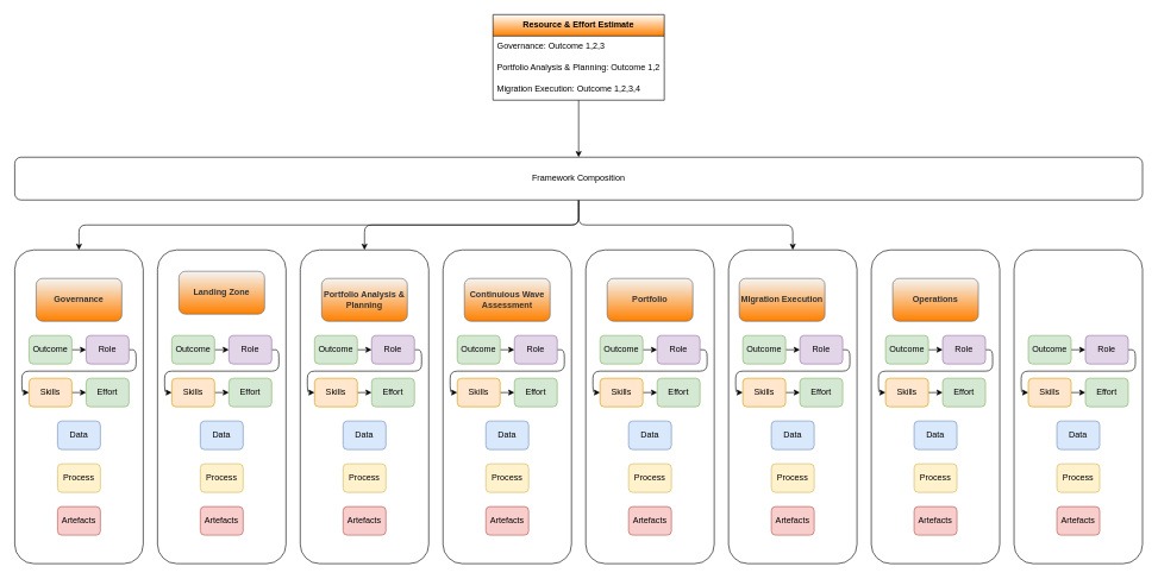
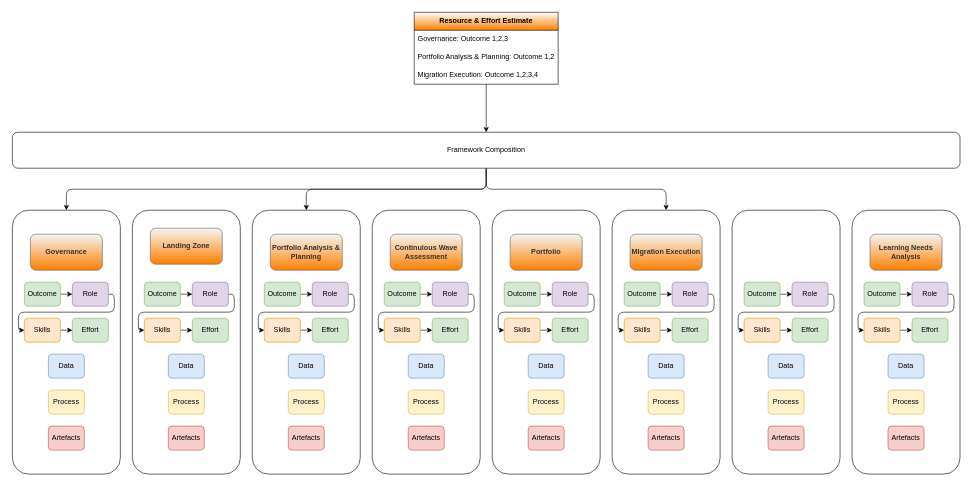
  <mxCell id="0" />
  <mxCell id="1" parent="0" />
  <mxCell id="2" value="" style="rounded=1;whiteSpace=wrap;html=1;gradientColor=none;" vertex="1" parent="1"><mxGeometry x="1420" y="350" width="180" height="440" as="geometry" /></mxCell>
  <mxCell id="3" value="" style="rounded=1;whiteSpace=wrap;html=1;gradientColor=none;" vertex="1" parent="1"><mxGeometry x="1220" y="350" width="180" height="440" as="geometry" /></mxCell>
  <mxCell id="4" value="" style="rounded=1;whiteSpace=wrap;html=1;gradientColor=none;" vertex="1" parent="1"><mxGeometry x="620" y="350" width="180" height="440" as="geometry" /></mxCell>
  <mxCell id="5" value="" style="rounded=1;whiteSpace=wrap;html=1;gradientColor=none;" vertex="1" parent="1"><mxGeometry x="820" y="350" width="180" height="440" as="geometry" /></mxCell>
  <mxCell id="6" value="" style="rounded=1;whiteSpace=wrap;html=1;gradientColor=none;" vertex="1" parent="1"><mxGeometry x="1020" y="350" width="180" height="440" as="geometry" /></mxCell>
  <mxCell id="7" value="" style="rounded=1;whiteSpace=wrap;html=1;gradientColor=none;" vertex="1" parent="1"><mxGeometry x="420" y="350" width="180" height="440" as="geometry" /></mxCell>
  <mxCell id="8" value="" style="rounded=1;whiteSpace=wrap;html=1;gradientColor=none;" vertex="1" parent="1"><mxGeometry x="220" y="350" width="180" height="440" as="geometry" /></mxCell>
  <mxCell id="9" value="" style="rounded=1;whiteSpace=wrap;html=1;gradientColor=none;" vertex="1" parent="1"><mxGeometry x="20" y="350" width="180" height="440" as="geometry" /></mxCell>
- <mxCell id="10" value="Operations" style="rounded=1;whiteSpace=wrap;html=1;fontStyle=1;fillColor=#f5f5f5;fontColor=#333333;strokeColor=#666666;gradientColor=#FF8000;" vertex="1" parent="1"><mxGeometry x="1250" y="390" width="120" height="60" as="geometry" /></mxCell>
  <mxCell id="11" value="Portfolio" style="rounded=1;whiteSpace=wrap;html=1;fontStyle=1;fillColor=#f5f5f5;fontColor=#333333;strokeColor=#666666;gradientColor=#FF8000;" vertex="1" parent="1"><mxGeometry x="850" y="390" width="120" height="60" as="geometry" /></mxCell>
  <mxCell id="12" value="Portfolio Analysis &amp;amp; Planning" style="rounded=1;whiteSpace=wrap;html=1;fontStyle=1;fillColor=#f5f5f5;fontColor=#333333;strokeColor=#666666;gradientColor=#FF8000;" vertex="1" parent="1"><mxGeometry x="450" y="390" width="120" height="60" as="geometry" /></mxCell>
- <mxCell id="13" value="MIgration Execution" style="rounded=1;whiteSpace=wrap;html=1;fontStyle=1;fillColor=#f5f5f5;fontColor=#333333;strokeColor=#666666;gradientColor=#FF8000;" vertex="1" parent="1"><mxGeometry x="1035" y="390" width="120" height="60" as="geometry" /></mxCell>
+ <mxCell id="13" value="MIgration Execution" style="rounded=1;whiteSpace=wrap;html=1;fontStyle=1;fillColor=#f5f5f5;fontColor=#333333;strokeColor=#666666;gradientColor=#FF8000;" vertex="1" parent="1"><mxGeometry x="1050" y="390" width="120" height="60" as="geometry" /></mxCell>
  <mxCell id="14" value="Landing Zone" style="rounded=1;whiteSpace=wrap;html=1;fontStyle=1;fillColor=#f5f5f5;fontColor=#333333;strokeColor=#666666;gradientColor=#FF8000;" vertex="1" parent="1"><mxGeometry x="250" y="380" width="120" height="60" as="geometry" /></mxCell>
  <mxCell id="15" value="Governance" style="rounded=1;whiteSpace=wrap;html=1;fontStyle=1;fillColor=#f5f5f5;fontColor=#333333;strokeColor=#666666;gradientColor=#FF8000;" vertex="1" parent="1"><mxGeometry x="50" y="390" width="120" height="60" as="geometry" /></mxCell>
+ <mxCell id="16" value="Learning Needs Analysis" style="rounded=1;whiteSpace=wrap;html=1;fontStyle=1;fillColor=#f5f5f5;fontColor=#333333;strokeColor=#666666;gradientColor=#FF8000;" vertex="1" parent="1"><mxGeometry x="1450" y="390" width="120" height="60" as="geometry" /></mxCell>
  <mxCell id="17" value="Continuious Wave Assessment" style="rounded=1;whiteSpace=wrap;html=1;fontStyle=1;fillColor=#f5f5f5;fontColor=#333333;strokeColor=#666666;gradientColor=#FF8000;" vertex="1" parent="1"><mxGeometry x="650" y="390" width="120" height="60" as="geometry" /></mxCell>
  <mxCell id="18" style="edgeStyle=none;html=1;entryX=0;entryY=0.5;entryDx=0;entryDy=0;" edge="1" parent="1" source="19" target="21"><mxGeometry relative="1" as="geometry" /></mxCell>
  <mxCell id="19" value="Outcome" style="rounded=1;whiteSpace=wrap;html=1;fillColor=#d5e8d4;strokeColor=#82b366;" vertex="1" parent="1"><mxGeometry x="40" y="470" width="60" height="40" as="geometry" /></mxCell>
  <mxCell id="20" style="edgeStyle=orthogonalEdgeStyle;html=1;entryX=0;entryY=0.5;entryDx=0;entryDy=0;" edge="1" parent="1" source="21" target="23"><mxGeometry relative="1" as="geometry"><Array as="points"><mxPoint x="190" y="490" /><mxPoint x="190" y="520" /><mxPoint x="30" y="520" /><mxPoint x="30" y="550" /></Array></mxGeometry></mxCell>
  <mxCell id="21" value="Role" style="rounded=1;whiteSpace=wrap;html=1;fillColor=#e1d5e7;strokeColor=#9673a6;" vertex="1" parent="1"><mxGeometry x="120" y="470" width="60" height="40" as="geometry" /></mxCell>
  <mxCell id="22" style="edgeStyle=orthogonalEdgeStyle;html=1;" edge="1" parent="1" source="23" target="27"><mxGeometry relative="1" as="geometry" /></mxCell>
  <mxCell id="23" value="Skills" style="rounded=1;whiteSpace=wrap;html=1;fillColor=#ffe6cc;strokeColor=#d79b00;" vertex="1" parent="1"><mxGeometry x="40" y="530" width="60" height="40" as="geometry" /></mxCell>
  <mxCell id="24" value="Data" style="rounded=1;whiteSpace=wrap;html=1;fillColor=#dae8fc;strokeColor=#6c8ebf;" vertex="1" parent="1"><mxGeometry x="80" y="590" width="60" height="40" as="geometry" /></mxCell>
  <mxCell id="25" value="Process" style="rounded=1;whiteSpace=wrap;html=1;fillColor=#fff2cc;strokeColor=#d6b656;" vertex="1" parent="1"><mxGeometry x="80" y="650" width="60" height="40" as="geometry" /></mxCell>
  <mxCell id="26" value="Artefacts" style="rounded=1;whiteSpace=wrap;html=1;fillColor=#f8cecc;strokeColor=#b85450;" vertex="1" parent="1"><mxGeometry x="80" y="710" width="60" height="40" as="geometry" /></mxCell>
  <mxCell id="27" value="Effort" style="rounded=1;whiteSpace=wrap;html=1;fillColor=#d5e8d4;strokeColor=#82b366;" vertex="1" parent="1"><mxGeometry x="120" y="530" width="60" height="40" as="geometry" /></mxCell>
  <mxCell id="28" style="edgeStyle=none;html=1;entryX=0;entryY=0.5;entryDx=0;entryDy=0;" edge="1" source="29" target="31" parent="1"><mxGeometry relative="1" as="geometry" /></mxCell>
  <mxCell id="29" value="Outcome" style="rounded=1;whiteSpace=wrap;html=1;fillColor=#d5e8d4;strokeColor=#82b366;" vertex="1" parent="1"><mxGeometry x="240" y="470" width="60" height="40" as="geometry" /></mxCell>
  <mxCell id="30" style="edgeStyle=orthogonalEdgeStyle;html=1;entryX=0;entryY=0.5;entryDx=0;entryDy=0;" edge="1" source="31" target="33" parent="1"><mxGeometry relative="1" as="geometry"><Array as="points"><mxPoint x="390" y="490" /><mxPoint x="390" y="520" /><mxPoint x="230" y="520" /><mxPoint x="230" y="550" /></Array></mxGeometry></mxCell>
  <mxCell id="31" value="Role" style="rounded=1;whiteSpace=wrap;html=1;fillColor=#e1d5e7;strokeColor=#9673a6;" vertex="1" parent="1"><mxGeometry x="320" y="470" width="60" height="40" as="geometry" /></mxCell>
  <mxCell id="32" style="edgeStyle=orthogonalEdgeStyle;html=1;" edge="1" source="33" target="37" parent="1"><mxGeometry relative="1" as="geometry" /></mxCell>
  <mxCell id="33" value="Skills" style="rounded=1;whiteSpace=wrap;html=1;fillColor=#ffe6cc;strokeColor=#d79b00;" vertex="1" parent="1"><mxGeometry x="240" y="530" width="60" height="40" as="geometry" /></mxCell>
  <mxCell id="34" value="Data" style="rounded=1;whiteSpace=wrap;html=1;fillColor=#dae8fc;strokeColor=#6c8ebf;" vertex="1" parent="1"><mxGeometry x="280" y="590" width="60" height="40" as="geometry" /></mxCell>
  <mxCell id="35" value="Process" style="rounded=1;whiteSpace=wrap;html=1;fillColor=#fff2cc;strokeColor=#d6b656;" vertex="1" parent="1"><mxGeometry x="280" y="650" width="60" height="40" as="geometry" /></mxCell>
  <mxCell id="36" value="Artefacts" style="rounded=1;whiteSpace=wrap;html=1;fillColor=#f8cecc;strokeColor=#b85450;" vertex="1" parent="1"><mxGeometry x="280" y="710" width="60" height="40" as="geometry" /></mxCell>
  <mxCell id="37" value="Effort" style="rounded=1;whiteSpace=wrap;html=1;fillColor=#d5e8d4;strokeColor=#82b366;" vertex="1" parent="1"><mxGeometry x="320" y="530" width="60" height="40" as="geometry" /></mxCell>
  <mxCell id="38" style="edgeStyle=none;html=1;entryX=0;entryY=0.5;entryDx=0;entryDy=0;" edge="1" source="39" target="41" parent="1"><mxGeometry relative="1" as="geometry" /></mxCell>
  <mxCell id="39" value="Outcome" style="rounded=1;whiteSpace=wrap;html=1;fillColor=#d5e8d4;strokeColor=#82b366;" vertex="1" parent="1"><mxGeometry x="440" y="470" width="60" height="40" as="geometry" /></mxCell>
  <mxCell id="40" style="edgeStyle=orthogonalEdgeStyle;html=1;entryX=0;entryY=0.5;entryDx=0;entryDy=0;" edge="1" source="41" target="43" parent="1"><mxGeometry relative="1" as="geometry"><Array as="points"><mxPoint x="590" y="490" /><mxPoint x="590" y="520" /><mxPoint x="430" y="520" /><mxPoint x="430" y="550" /></Array></mxGeometry></mxCell>
  <mxCell id="41" value="Role" style="rounded=1;whiteSpace=wrap;html=1;fillColor=#e1d5e7;strokeColor=#9673a6;" vertex="1" parent="1"><mxGeometry x="520" y="470" width="60" height="40" as="geometry" /></mxCell>
  <mxCell id="42" style="edgeStyle=orthogonalEdgeStyle;html=1;" edge="1" source="43" target="47" parent="1"><mxGeometry relative="1" as="geometry" /></mxCell>
  <mxCell id="43" value="Skills" style="rounded=1;whiteSpace=wrap;html=1;fillColor=#ffe6cc;strokeColor=#d79b00;" vertex="1" parent="1"><mxGeometry x="440" y="530" width="60" height="40" as="geometry" /></mxCell>
  <mxCell id="44" value="Data" style="rounded=1;whiteSpace=wrap;html=1;fillColor=#dae8fc;strokeColor=#6c8ebf;" vertex="1" parent="1"><mxGeometry x="480" y="590" width="60" height="40" as="geometry" /></mxCell>
  <mxCell id="45" value="Process" style="rounded=1;whiteSpace=wrap;html=1;fillColor=#fff2cc;strokeColor=#d6b656;" vertex="1" parent="1"><mxGeometry x="480" y="650" width="60" height="40" as="geometry" /></mxCell>
  <mxCell id="46" value="Artefacts" style="rounded=1;whiteSpace=wrap;html=1;fillColor=#f8cecc;strokeColor=#b85450;" vertex="1" parent="1"><mxGeometry x="480" y="710" width="60" height="40" as="geometry" /></mxCell>
  <mxCell id="47" value="Effort" style="rounded=1;whiteSpace=wrap;html=1;fillColor=#d5e8d4;strokeColor=#82b366;" vertex="1" parent="1"><mxGeometry x="520" y="530" width="60" height="40" as="geometry" /></mxCell>
  <mxCell id="48" style="edgeStyle=none;html=1;entryX=0;entryY=0.5;entryDx=0;entryDy=0;" edge="1" source="49" target="51" parent="1"><mxGeometry relative="1" as="geometry" /></mxCell>
  <mxCell id="49" value="Outcome" style="rounded=1;whiteSpace=wrap;html=1;fillColor=#d5e8d4;strokeColor=#82b366;" vertex="1" parent="1"><mxGeometry x="640" y="470" width="60" height="40" as="geometry" /></mxCell>
  <mxCell id="50" style="edgeStyle=orthogonalEdgeStyle;html=1;entryX=0;entryY=0.5;entryDx=0;entryDy=0;" edge="1" source="51" target="53" parent="1"><mxGeometry relative="1" as="geometry"><Array as="points"><mxPoint x="790" y="490" /><mxPoint x="790" y="520" /><mxPoint x="630" y="520" /><mxPoint x="630" y="550" /></Array></mxGeometry></mxCell>
  <mxCell id="51" value="Role" style="rounded=1;whiteSpace=wrap;html=1;fillColor=#e1d5e7;strokeColor=#9673a6;" vertex="1" parent="1"><mxGeometry x="720" y="470" width="60" height="40" as="geometry" /></mxCell>
  <mxCell id="52" style="edgeStyle=orthogonalEdgeStyle;html=1;" edge="1" source="53" target="57" parent="1"><mxGeometry relative="1" as="geometry" /></mxCell>
  <mxCell id="53" value="Skills" style="rounded=1;whiteSpace=wrap;html=1;fillColor=#ffe6cc;strokeColor=#d79b00;" vertex="1" parent="1"><mxGeometry x="640" y="530" width="60" height="40" as="geometry" /></mxCell>
  <mxCell id="54" value="Data" style="rounded=1;whiteSpace=wrap;html=1;fillColor=#dae8fc;strokeColor=#6c8ebf;" vertex="1" parent="1"><mxGeometry x="680" y="590" width="60" height="40" as="geometry" /></mxCell>
  <mxCell id="55" value="Process" style="rounded=1;whiteSpace=wrap;html=1;fillColor=#fff2cc;strokeColor=#d6b656;" vertex="1" parent="1"><mxGeometry x="680" y="650" width="60" height="40" as="geometry" /></mxCell>
  <mxCell id="56" value="Artefacts" style="rounded=1;whiteSpace=wrap;html=1;fillColor=#f8cecc;strokeColor=#b85450;" vertex="1" parent="1"><mxGeometry x="680" y="710" width="60" height="40" as="geometry" /></mxCell>
  <mxCell id="57" value="Effort" style="rounded=1;whiteSpace=wrap;html=1;fillColor=#d5e8d4;strokeColor=#82b366;" vertex="1" parent="1"><mxGeometry x="720" y="530" width="60" height="40" as="geometry" /></mxCell>
  <mxCell id="58" style="edgeStyle=none;html=1;entryX=0;entryY=0.5;entryDx=0;entryDy=0;" edge="1" source="59" target="61" parent="1"><mxGeometry relative="1" as="geometry" /></mxCell>
  <mxCell id="59" value="Outcome" style="rounded=1;whiteSpace=wrap;html=1;fillColor=#d5e8d4;strokeColor=#82b366;" vertex="1" parent="1"><mxGeometry x="840" y="470" width="60" height="40" as="geometry" /></mxCell>
  <mxCell id="60" style="edgeStyle=orthogonalEdgeStyle;html=1;entryX=0;entryY=0.5;entryDx=0;entryDy=0;" edge="1" source="61" target="63" parent="1"><mxGeometry relative="1" as="geometry"><Array as="points"><mxPoint x="990" y="490" /><mxPoint x="990" y="520" /><mxPoint x="830" y="520" /><mxPoint x="830" y="550" /></Array></mxGeometry></mxCell>
  <mxCell id="61" value="Role" style="rounded=1;whiteSpace=wrap;html=1;fillColor=#e1d5e7;strokeColor=#9673a6;" vertex="1" parent="1"><mxGeometry x="920" y="470" width="60" height="40" as="geometry" /></mxCell>
  <mxCell id="62" style="edgeStyle=orthogonalEdgeStyle;html=1;" edge="1" source="63" target="67" parent="1"><mxGeometry relative="1" as="geometry" /></mxCell>
  <mxCell id="63" value="Skills" style="rounded=1;whiteSpace=wrap;html=1;fillColor=#ffe6cc;strokeColor=#d79b00;" vertex="1" parent="1"><mxGeometry x="840" y="530" width="60" height="40" as="geometry" /></mxCell>
  <mxCell id="64" value="Data" style="rounded=1;whiteSpace=wrap;html=1;fillColor=#dae8fc;strokeColor=#6c8ebf;" vertex="1" parent="1"><mxGeometry x="880" y="590" width="60" height="40" as="geometry" /></mxCell>
  <mxCell id="65" value="Process" style="rounded=1;whiteSpace=wrap;html=1;fillColor=#fff2cc;strokeColor=#d6b656;" vertex="1" parent="1"><mxGeometry x="880" y="650" width="60" height="40" as="geometry" /></mxCell>
  <mxCell id="66" value="Artefacts" style="rounded=1;whiteSpace=wrap;html=1;fillColor=#f8cecc;strokeColor=#b85450;" vertex="1" parent="1"><mxGeometry x="880" y="710" width="60" height="40" as="geometry" /></mxCell>
  <mxCell id="67" value="Effort" style="rounded=1;whiteSpace=wrap;html=1;fillColor=#d5e8d4;strokeColor=#82b366;" vertex="1" parent="1"><mxGeometry x="920" y="530" width="60" height="40" as="geometry" /></mxCell>
  <mxCell id="68" style="edgeStyle=none;html=1;entryX=0;entryY=0.5;entryDx=0;entryDy=0;" edge="1" source="69" target="71" parent="1"><mxGeometry relative="1" as="geometry" /></mxCell>
  <mxCell id="69" value="Outcome" style="rounded=1;whiteSpace=wrap;html=1;fillColor=#d5e8d4;strokeColor=#82b366;" vertex="1" parent="1"><mxGeometry x="1040" y="470" width="60" height="40" as="geometry" /></mxCell>
  <mxCell id="70" style="edgeStyle=orthogonalEdgeStyle;html=1;entryX=0;entryY=0.5;entryDx=0;entryDy=0;" edge="1" source="71" target="73" parent="1"><mxGeometry relative="1" as="geometry"><Array as="points"><mxPoint x="1190" y="490" /><mxPoint x="1190" y="520" /><mxPoint x="1030" y="520" /><mxPoint x="1030" y="550" /></Array></mxGeometry></mxCell>
  <mxCell id="71" value="Role" style="rounded=1;whiteSpace=wrap;html=1;fillColor=#e1d5e7;strokeColor=#9673a6;" vertex="1" parent="1"><mxGeometry x="1120" y="470" width="60" height="40" as="geometry" /></mxCell>
  <mxCell id="72" style="edgeStyle=orthogonalEdgeStyle;html=1;" edge="1" source="73" target="77" parent="1"><mxGeometry relative="1" as="geometry" /></mxCell>
  <mxCell id="73" value="Skills" style="rounded=1;whiteSpace=wrap;html=1;fillColor=#ffe6cc;strokeColor=#d79b00;" vertex="1" parent="1"><mxGeometry x="1040" y="530" width="60" height="40" as="geometry" /></mxCell>
  <mxCell id="74" value="Data" style="rounded=1;whiteSpace=wrap;html=1;fillColor=#dae8fc;strokeColor=#6c8ebf;" vertex="1" parent="1"><mxGeometry x="1080" y="590" width="60" height="40" as="geometry" /></mxCell>
  <mxCell id="75" value="Process" style="rounded=1;whiteSpace=wrap;html=1;fillColor=#fff2cc;strokeColor=#d6b656;" vertex="1" parent="1"><mxGeometry x="1080" y="650" width="60" height="40" as="geometry" /></mxCell>
  <mxCell id="76" value="Artefacts" style="rounded=1;whiteSpace=wrap;html=1;fillColor=#f8cecc;strokeColor=#b85450;" vertex="1" parent="1"><mxGeometry x="1080" y="710" width="60" height="40" as="geometry" /></mxCell>
  <mxCell id="77" value="Effort" style="rounded=1;whiteSpace=wrap;html=1;fillColor=#d5e8d4;strokeColor=#82b366;" vertex="1" parent="1"><mxGeometry x="1120" y="530" width="60" height="40" as="geometry" /></mxCell>
  <mxCell id="78" style="edgeStyle=none;html=1;entryX=0;entryY=0.5;entryDx=0;entryDy=0;" edge="1" source="79" target="81" parent="1"><mxGeometry relative="1" as="geometry" /></mxCell>
  <mxCell id="79" value="Outcome" style="rounded=1;whiteSpace=wrap;html=1;fillColor=#d5e8d4;strokeColor=#82b366;" vertex="1" parent="1"><mxGeometry x="1240" y="470" width="60" height="40" as="geometry" /></mxCell>
  <mxCell id="80" style="edgeStyle=orthogonalEdgeStyle;html=1;entryX=0;entryY=0.5;entryDx=0;entryDy=0;" edge="1" source="81" target="83" parent="1"><mxGeometry relative="1" as="geometry"><Array as="points"><mxPoint x="1390" y="490" /><mxPoint x="1390" y="520" /><mxPoint x="1230" y="520" /><mxPoint x="1230" y="550" /></Array></mxGeometry></mxCell>
  <mxCell id="81" value="Role" style="rounded=1;whiteSpace=wrap;html=1;fillColor=#e1d5e7;strokeColor=#9673a6;" vertex="1" parent="1"><mxGeometry x="1320" y="470" width="60" height="40" as="geometry" /></mxCell>
  <mxCell id="82" style="edgeStyle=orthogonalEdgeStyle;html=1;" edge="1" source="83" target="87" parent="1"><mxGeometry relative="1" as="geometry" /></mxCell>
  <mxCell id="83" value="Skills" style="rounded=1;whiteSpace=wrap;html=1;fillColor=#ffe6cc;strokeColor=#d79b00;" vertex="1" parent="1"><mxGeometry x="1240" y="530" width="60" height="40" as="geometry" /></mxCell>
  <mxCell id="84" value="Data" style="rounded=1;whiteSpace=wrap;html=1;fillColor=#dae8fc;strokeColor=#6c8ebf;" vertex="1" parent="1"><mxGeometry x="1280" y="590" width="60" height="40" as="geometry" /></mxCell>
  <mxCell id="85" value="Process" style="rounded=1;whiteSpace=wrap;html=1;fillColor=#fff2cc;strokeColor=#d6b656;" vertex="1" parent="1"><mxGeometry x="1280" y="650" width="60" height="40" as="geometry" /></mxCell>
  <mxCell id="86" value="Artefacts" style="rounded=1;whiteSpace=wrap;html=1;fillColor=#f8cecc;strokeColor=#b85450;" vertex="1" parent="1"><mxGeometry x="1280" y="710" width="60" height="40" as="geometry" /></mxCell>
  <mxCell id="87" value="Effort" style="rounded=1;whiteSpace=wrap;html=1;fillColor=#d5e8d4;strokeColor=#82b366;" vertex="1" parent="1"><mxGeometry x="1320" y="530" width="60" height="40" as="geometry" /></mxCell>
  <mxCell id="88" style="edgeStyle=none;html=1;entryX=0;entryY=0.5;entryDx=0;entryDy=0;" edge="1" source="89" target="91" parent="1"><mxGeometry relative="1" as="geometry" /></mxCell>
  <mxCell id="89" value="Outcome" style="rounded=1;whiteSpace=wrap;html=1;fillColor=#d5e8d4;strokeColor=#82b366;" vertex="1" parent="1"><mxGeometry x="1440" y="470" width="60" height="40" as="geometry" /></mxCell>
  <mxCell id="90" style="edgeStyle=orthogonalEdgeStyle;html=1;entryX=0;entryY=0.5;entryDx=0;entryDy=0;" edge="1" source="91" target="93" parent="1"><mxGeometry relative="1" as="geometry"><Array as="points"><mxPoint x="1590" y="490" /><mxPoint x="1590" y="520" /><mxPoint x="1430" y="520" /><mxPoint x="1430" y="550" /></Array></mxGeometry></mxCell>
  <mxCell id="91" value="Role" style="rounded=1;whiteSpace=wrap;html=1;fillColor=#e1d5e7;strokeColor=#9673a6;" vertex="1" parent="1"><mxGeometry x="1520" y="470" width="60" height="40" as="geometry" /></mxCell>
  <mxCell id="92" style="edgeStyle=orthogonalEdgeStyle;html=1;" edge="1" source="93" target="97" parent="1"><mxGeometry relative="1" as="geometry" /></mxCell>
  <mxCell id="93" value="Skills" style="rounded=1;whiteSpace=wrap;html=1;fillColor=#ffe6cc;strokeColor=#d79b00;" vertex="1" parent="1"><mxGeometry x="1440" y="530" width="60" height="40" as="geometry" /></mxCell>
  <mxCell id="94" value="Data" style="rounded=1;whiteSpace=wrap;html=1;fillColor=#dae8fc;strokeColor=#6c8ebf;" vertex="1" parent="1"><mxGeometry x="1480" y="590" width="60" height="40" as="geometry" /></mxCell>
  <mxCell id="95" value="Process" style="rounded=1;whiteSpace=wrap;html=1;fillColor=#fff2cc;strokeColor=#d6b656;" vertex="1" parent="1"><mxGeometry x="1480" y="650" width="60" height="40" as="geometry" /></mxCell>
  <mxCell id="96" value="Artefacts" style="rounded=1;whiteSpace=wrap;html=1;fillColor=#f8cecc;strokeColor=#b85450;" vertex="1" parent="1"><mxGeometry x="1480" y="710" width="60" height="40" as="geometry" /></mxCell>
  <mxCell id="97" value="Effort" style="rounded=1;whiteSpace=wrap;html=1;fillColor=#d5e8d4;strokeColor=#82b366;" vertex="1" parent="1"><mxGeometry x="1520" y="530" width="60" height="40" as="geometry" /></mxCell>
  <mxCell id="98" style="edgeStyle=orthogonalEdgeStyle;html=1;entryX=0.5;entryY=0;entryDx=0;entryDy=0;startArrow=none;startFill=0;endArrow=classic;endFill=1;" edge="1" parent="1" source="101" target="9"><mxGeometry relative="1" as="geometry" /></mxCell>
  <mxCell id="99" style="edgeStyle=orthogonalEdgeStyle;html=1;startArrow=none;startFill=0;endArrow=classic;endFill=1;" edge="1" parent="1" source="101" target="7"><mxGeometry relative="1" as="geometry" /></mxCell>
  <mxCell id="100" style="edgeStyle=orthogonalEdgeStyle;html=1;startArrow=none;startFill=0;endArrow=classic;endFill=1;" edge="1" parent="1" source="101" target="6"><mxGeometry relative="1" as="geometry" /></mxCell>
  <mxCell id="101" value="Framework Composition" style="rounded=1;whiteSpace=wrap;html=1;gradientColor=none;" vertex="1" parent="1"><mxGeometry x="20" y="220" width="1580" height="60" as="geometry" /></mxCell>
  <mxCell id="102" style="edgeStyle=orthogonalEdgeStyle;html=1;entryX=0.5;entryY=0;entryDx=0;entryDy=0;startArrow=none;startFill=0;endArrow=classic;endFill=1;" edge="1" parent="1" source="103" target="101"><mxGeometry relative="1" as="geometry" /></mxCell>
  <mxCell id="103" value="Resource &amp;amp; Effort Estimate" style="swimlane;fontStyle=1;childLayout=stackLayout;horizontal=1;startSize=30;horizontalStack=0;resizeParent=1;resizeParentMax=0;resizeLast=0;collapsible=1;marginBottom=0;whiteSpace=wrap;html=1;gradientColor=#FF8000;" vertex="1" parent="1"><mxGeometry x="690" y="20" width="240" height="120" as="geometry"><mxRectangle x="800" y="-210" width="190" height="30" as="alternateBounds" /></mxGeometry></mxCell>
  <mxCell id="104" value="Governance: Outcome 1,2,3" style="text;strokeColor=none;fillColor=none;align=left;verticalAlign=middle;spacingLeft=4;spacingRight=4;overflow=hidden;points=[[0,0.5],[1,0.5]];portConstraint=eastwest;rotatable=0;whiteSpace=wrap;html=1;dashed=1;" vertex="1" parent="103"><mxGeometry y="30" width="240" height="30" as="geometry" /></mxCell>
  <mxCell id="105" value="Portfolio Analysis &amp;amp; Planning: Outcome 1,2" style="text;strokeColor=none;fillColor=none;align=left;verticalAlign=middle;spacingLeft=4;spacingRight=4;overflow=hidden;points=[[0,0.5],[1,0.5]];portConstraint=eastwest;rotatable=0;whiteSpace=wrap;html=1;dashed=1;" vertex="1" parent="103"><mxGeometry y="60" width="240" height="30" as="geometry" /></mxCell>
  <mxCell id="106" value="Migration Execution: Outcome 1,2,3,4" style="text;strokeColor=none;fillColor=none;align=left;verticalAlign=middle;spacingLeft=4;spacingRight=4;overflow=hidden;points=[[0,0.5],[1,0.5]];portConstraint=eastwest;rotatable=0;whiteSpace=wrap;html=1;dashed=1;" vertex="1" parent="103"><mxGeometry y="90" width="240" height="30" as="geometry" /></mxCell>
